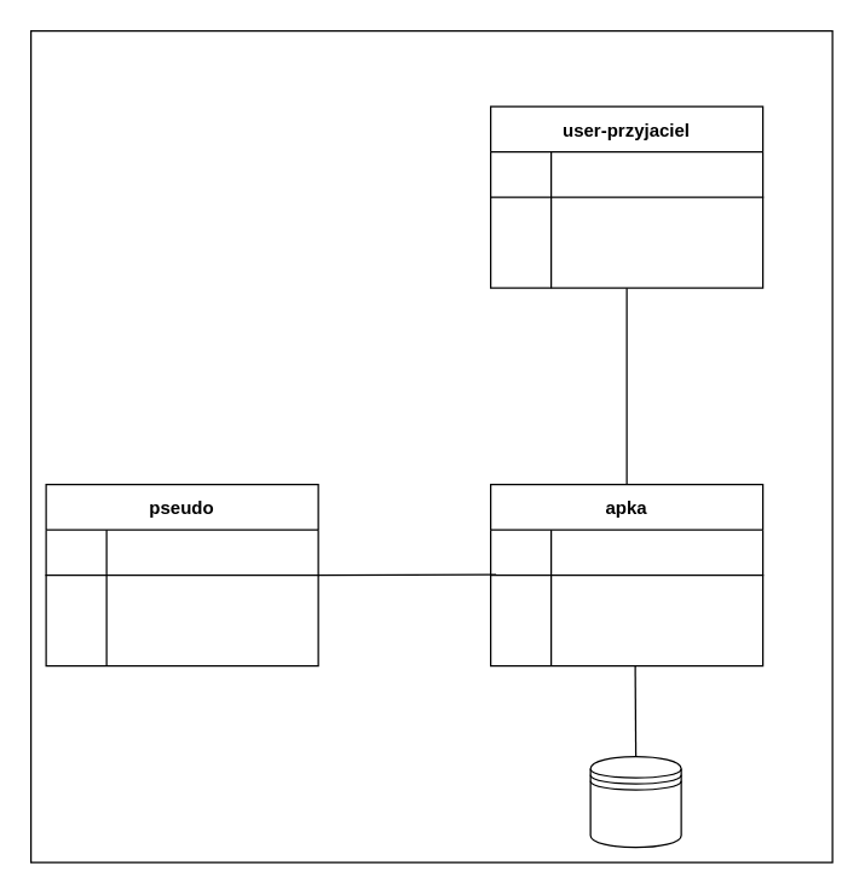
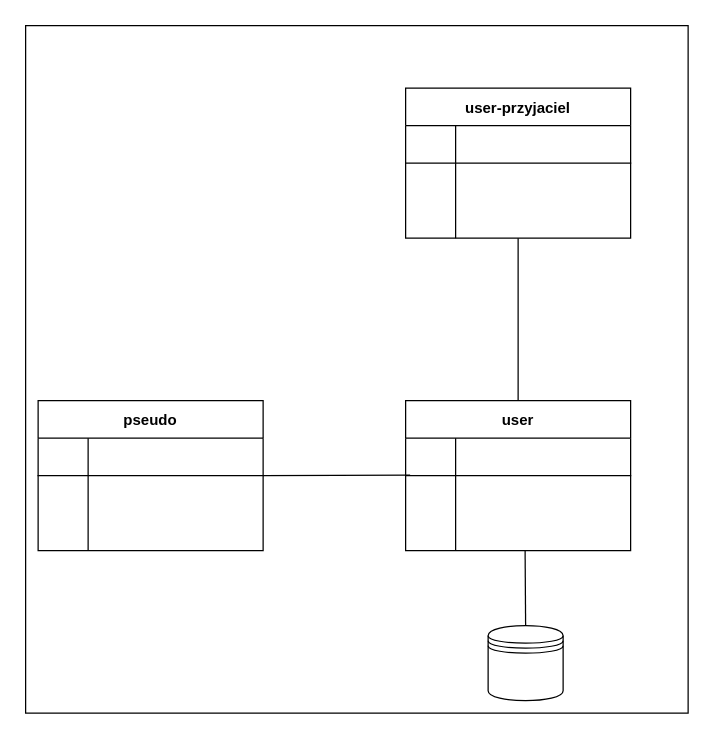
  <mxCell id="0" />
  <mxCell id="1" parent="0" />
  <mxCell id="2" value="" style="rounded=0;whiteSpace=wrap;html=1;" vertex="1" parent="1"><mxGeometry x="20" y="20" width="530" height="550" as="geometry" /></mxCell>
- <mxCell id="3" value="apka" style="shape=table;startSize=30;container=1;collapsible=0;childLayout=tableLayout;fixedRows=1;rowLines=0;fontStyle=1;align=center;pointerEvents=1;" vertex="1" parent="1"><mxGeometry x="324" y="320" width="180" height="120" as="geometry" /></mxCell>
+ <mxCell id="3" value="user" style="shape=table;startSize=30;container=1;collapsible=0;childLayout=tableLayout;fixedRows=1;rowLines=0;fontStyle=1;align=center;pointerEvents=1;" vertex="1" parent="1"><mxGeometry x="324" y="320" width="180" height="120" as="geometry" /></mxCell>
  <mxCell id="4" value="" style="shape=partialRectangle;html=1;whiteSpace=wrap;collapsible=0;dropTarget=0;pointerEvents=1;fillColor=none;top=0;left=0;bottom=1;right=0;points=[[0,0.5],[1,0.5]];portConstraint=eastwest;" vertex="1" parent="3"><mxGeometry y="30" width="180" height="30" as="geometry" /></mxCell>
  <mxCell id="5" value="" style="shape=partialRectangle;html=1;whiteSpace=wrap;connectable=0;fillColor=none;top=0;left=0;bottom=0;right=0;overflow=hidden;pointerEvents=1;" vertex="1" parent="4"><mxGeometry width="40" height="30" as="geometry"><mxRectangle width="40" height="30" as="alternateBounds" /></mxGeometry></mxCell>
  <mxCell id="6" value="" style="shape=partialRectangle;html=1;whiteSpace=wrap;connectable=0;fillColor=none;top=0;left=0;bottom=0;right=0;align=left;spacingLeft=6;overflow=hidden;pointerEvents=1;" vertex="1" parent="4"><mxGeometry x="40" width="140" height="30" as="geometry"><mxRectangle width="140" height="30" as="alternateBounds" /></mxGeometry></mxCell>
  <mxCell id="7" value="" style="shape=partialRectangle;html=1;whiteSpace=wrap;collapsible=0;dropTarget=0;pointerEvents=1;fillColor=none;top=0;left=0;bottom=0;right=0;points=[[0,0.5],[1,0.5]];portConstraint=eastwest;" vertex="1" parent="3"><mxGeometry y="60" width="180" height="30" as="geometry" /></mxCell>
  <mxCell id="8" value="" style="shape=partialRectangle;html=1;whiteSpace=wrap;connectable=0;fillColor=none;top=0;left=0;bottom=0;right=0;overflow=hidden;pointerEvents=1;" vertex="1" parent="7"><mxGeometry width="40" height="30" as="geometry"><mxRectangle width="40" height="30" as="alternateBounds" /></mxGeometry></mxCell>
  <mxCell id="9" value="" style="shape=partialRectangle;html=1;whiteSpace=wrap;connectable=0;fillColor=none;top=0;left=0;bottom=0;right=0;align=left;spacingLeft=6;overflow=hidden;pointerEvents=1;" vertex="1" parent="7"><mxGeometry x="40" width="140" height="30" as="geometry"><mxRectangle width="140" height="30" as="alternateBounds" /></mxGeometry></mxCell>
  <mxCell id="10" value="" style="shape=partialRectangle;html=1;whiteSpace=wrap;collapsible=0;dropTarget=0;pointerEvents=1;fillColor=none;top=0;left=0;bottom=0;right=0;points=[[0,0.5],[1,0.5]];portConstraint=eastwest;" vertex="1" parent="3"><mxGeometry y="90" width="180" height="30" as="geometry" /></mxCell>
  <mxCell id="11" value="" style="shape=partialRectangle;html=1;whiteSpace=wrap;connectable=0;fillColor=none;top=0;left=0;bottom=0;right=0;overflow=hidden;pointerEvents=1;" vertex="1" parent="10"><mxGeometry width="40" height="30" as="geometry"><mxRectangle width="40" height="30" as="alternateBounds" /></mxGeometry></mxCell>
  <mxCell id="12" value="" style="shape=partialRectangle;html=1;whiteSpace=wrap;connectable=0;fillColor=none;top=0;left=0;bottom=0;right=0;align=left;spacingLeft=6;overflow=hidden;pointerEvents=1;" vertex="1" parent="10"><mxGeometry x="40" width="140" height="30" as="geometry"><mxRectangle width="140" height="30" as="alternateBounds" /></mxGeometry></mxCell>
  <mxCell id="13" value="" style="endArrow=none;html=1;rounded=0;exitX=0.5;exitY=0;exitDx=0;exitDy=0;" edge="1" parent="1" source="3" target="21"><mxGeometry width="50" height="50" relative="1" as="geometry"><mxPoint x="390" y="290" as="sourcePoint" /><mxPoint x="409" y="200" as="targetPoint" /></mxGeometry></mxCell>
  <mxCell id="14" value="user-przyjaciel" style="shape=table;startSize=30;container=1;collapsible=0;childLayout=tableLayout;fixedRows=1;rowLines=0;fontStyle=1;align=center;pointerEvents=1;" vertex="1" parent="1"><mxGeometry x="324" y="70" width="180" height="120" as="geometry" /></mxCell>
  <mxCell id="15" value="" style="shape=partialRectangle;html=1;whiteSpace=wrap;collapsible=0;dropTarget=0;pointerEvents=1;fillColor=none;top=0;left=0;bottom=1;right=0;points=[[0,0.5],[1,0.5]];portConstraint=eastwest;" vertex="1" parent="14"><mxGeometry y="30" width="180" height="30" as="geometry" /></mxCell>
  <mxCell id="16" value="" style="shape=partialRectangle;html=1;whiteSpace=wrap;connectable=0;fillColor=none;top=0;left=0;bottom=0;right=0;overflow=hidden;pointerEvents=1;" vertex="1" parent="15"><mxGeometry width="40" height="30" as="geometry"><mxRectangle width="40" height="30" as="alternateBounds" /></mxGeometry></mxCell>
  <mxCell id="17" value="" style="shape=partialRectangle;html=1;whiteSpace=wrap;connectable=0;fillColor=none;top=0;left=0;bottom=0;right=0;align=left;spacingLeft=6;overflow=hidden;pointerEvents=1;" vertex="1" parent="15"><mxGeometry x="40" width="140" height="30" as="geometry"><mxRectangle width="140" height="30" as="alternateBounds" /></mxGeometry></mxCell>
  <mxCell id="18" value="" style="shape=partialRectangle;html=1;whiteSpace=wrap;collapsible=0;dropTarget=0;pointerEvents=1;fillColor=none;top=0;left=0;bottom=0;right=0;points=[[0,0.5],[1,0.5]];portConstraint=eastwest;" vertex="1" parent="14"><mxGeometry y="60" width="180" height="30" as="geometry" /></mxCell>
  <mxCell id="19" value="" style="shape=partialRectangle;html=1;whiteSpace=wrap;connectable=0;fillColor=none;top=0;left=0;bottom=0;right=0;overflow=hidden;pointerEvents=1;" vertex="1" parent="18"><mxGeometry width="40" height="30" as="geometry"><mxRectangle width="40" height="30" as="alternateBounds" /></mxGeometry></mxCell>
  <mxCell id="20" value="" style="shape=partialRectangle;html=1;whiteSpace=wrap;connectable=0;fillColor=none;top=0;left=0;bottom=0;right=0;align=left;spacingLeft=6;overflow=hidden;pointerEvents=1;" vertex="1" parent="18"><mxGeometry x="40" width="140" height="30" as="geometry"><mxRectangle width="140" height="30" as="alternateBounds" /></mxGeometry></mxCell>
  <mxCell id="21" value="" style="shape=partialRectangle;html=1;whiteSpace=wrap;collapsible=0;dropTarget=0;pointerEvents=1;fillColor=none;top=0;left=0;bottom=0;right=0;points=[[0,0.5],[1,0.5]];portConstraint=eastwest;" vertex="1" parent="14"><mxGeometry y="90" width="180" height="30" as="geometry" /></mxCell>
  <mxCell id="22" value="" style="shape=partialRectangle;html=1;whiteSpace=wrap;connectable=0;fillColor=none;top=0;left=0;bottom=0;right=0;overflow=hidden;pointerEvents=1;" vertex="1" parent="21"><mxGeometry width="40" height="30" as="geometry"><mxRectangle width="40" height="30" as="alternateBounds" /></mxGeometry></mxCell>
  <mxCell id="23" value="" style="shape=partialRectangle;html=1;whiteSpace=wrap;connectable=0;fillColor=none;top=0;left=0;bottom=0;right=0;align=left;spacingLeft=6;overflow=hidden;pointerEvents=1;" vertex="1" parent="21"><mxGeometry x="40" width="140" height="30" as="geometry"><mxRectangle width="140" height="30" as="alternateBounds" /></mxGeometry></mxCell>
  <mxCell id="24" value="pseudo" style="shape=table;startSize=30;container=1;collapsible=0;childLayout=tableLayout;fixedRows=1;rowLines=0;fontStyle=1;align=center;pointerEvents=1;" vertex="1" parent="1"><mxGeometry x="30" y="320" width="180" height="120" as="geometry" /></mxCell>
  <mxCell id="25" value="" style="shape=partialRectangle;html=1;whiteSpace=wrap;collapsible=0;dropTarget=0;pointerEvents=1;fillColor=none;top=0;left=0;bottom=1;right=0;points=[[0,0.5],[1,0.5]];portConstraint=eastwest;" vertex="1" parent="24"><mxGeometry y="30" width="180" height="30" as="geometry" /></mxCell>
  <mxCell id="26" value="" style="shape=partialRectangle;html=1;whiteSpace=wrap;connectable=0;fillColor=none;top=0;left=0;bottom=0;right=0;overflow=hidden;pointerEvents=1;" vertex="1" parent="25"><mxGeometry width="40" height="30" as="geometry"><mxRectangle width="40" height="30" as="alternateBounds" /></mxGeometry></mxCell>
  <mxCell id="27" value="" style="shape=partialRectangle;html=1;whiteSpace=wrap;connectable=0;fillColor=none;top=0;left=0;bottom=0;right=0;align=left;spacingLeft=6;overflow=hidden;pointerEvents=1;" vertex="1" parent="25"><mxGeometry x="40" width="140" height="30" as="geometry"><mxRectangle width="140" height="30" as="alternateBounds" /></mxGeometry></mxCell>
  <mxCell id="28" value="" style="shape=partialRectangle;html=1;whiteSpace=wrap;collapsible=0;dropTarget=0;pointerEvents=1;fillColor=none;top=0;left=0;bottom=0;right=0;points=[[0,0.5],[1,0.5]];portConstraint=eastwest;" vertex="1" parent="24"><mxGeometry y="60" width="180" height="30" as="geometry" /></mxCell>
  <mxCell id="29" value="" style="shape=partialRectangle;html=1;whiteSpace=wrap;connectable=0;fillColor=none;top=0;left=0;bottom=0;right=0;overflow=hidden;pointerEvents=1;" vertex="1" parent="28"><mxGeometry width="40" height="30" as="geometry"><mxRectangle width="40" height="30" as="alternateBounds" /></mxGeometry></mxCell>
  <mxCell id="30" value="" style="shape=partialRectangle;html=1;whiteSpace=wrap;connectable=0;fillColor=none;top=0;left=0;bottom=0;right=0;align=left;spacingLeft=6;overflow=hidden;pointerEvents=1;" vertex="1" parent="28"><mxGeometry x="40" width="140" height="30" as="geometry"><mxRectangle width="140" height="30" as="alternateBounds" /></mxGeometry></mxCell>
  <mxCell id="31" value="" style="shape=partialRectangle;html=1;whiteSpace=wrap;collapsible=0;dropTarget=0;pointerEvents=1;fillColor=none;top=0;left=0;bottom=0;right=0;points=[[0,0.5],[1,0.5]];portConstraint=eastwest;" vertex="1" parent="24"><mxGeometry y="90" width="180" height="30" as="geometry" /></mxCell>
  <mxCell id="32" value="" style="shape=partialRectangle;html=1;whiteSpace=wrap;connectable=0;fillColor=none;top=0;left=0;bottom=0;right=0;overflow=hidden;pointerEvents=1;" vertex="1" parent="31"><mxGeometry width="40" height="30" as="geometry"><mxRectangle width="40" height="30" as="alternateBounds" /></mxGeometry></mxCell>
  <mxCell id="33" value="" style="shape=partialRectangle;html=1;whiteSpace=wrap;connectable=0;fillColor=none;top=0;left=0;bottom=0;right=0;align=left;spacingLeft=6;overflow=hidden;pointerEvents=1;" vertex="1" parent="31"><mxGeometry x="40" width="140" height="30" as="geometry"><mxRectangle width="140" height="30" as="alternateBounds" /></mxGeometry></mxCell>
  <mxCell id="34" value="" style="endArrow=none;html=1;rounded=0;exitX=0.02;exitY=-0.013;exitDx=0;exitDy=0;exitPerimeter=0;" edge="1" parent="1" source="7"><mxGeometry width="50" height="50" relative="1" as="geometry"><mxPoint x="390" y="380" as="sourcePoint" /><mxPoint x="210" y="380" as="targetPoint" /></mxGeometry></mxCell>
  <mxCell id="35" value="" style="endArrow=none;html=1;rounded=0;entryX=0.531;entryY=1.013;entryDx=0;entryDy=0;entryPerimeter=0;" edge="1" parent="1" target="10"><mxGeometry width="50" height="50" relative="1" as="geometry"><mxPoint x="420" y="500" as="sourcePoint" /><mxPoint x="440" y="420" as="targetPoint" /></mxGeometry></mxCell>
  <mxCell id="36" value="" style="shape=datastore;whiteSpace=wrap;html=1;" vertex="1" parent="1"><mxGeometry x="390" y="500" width="60" height="60" as="geometry" /></mxCell>
